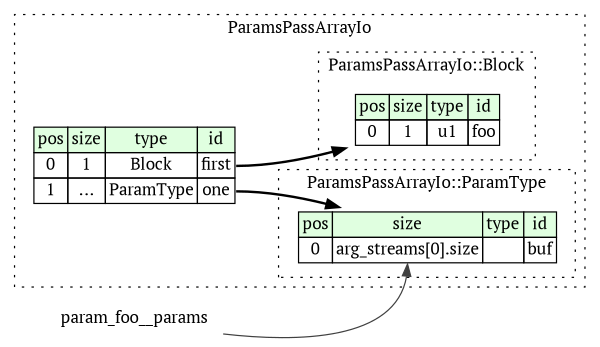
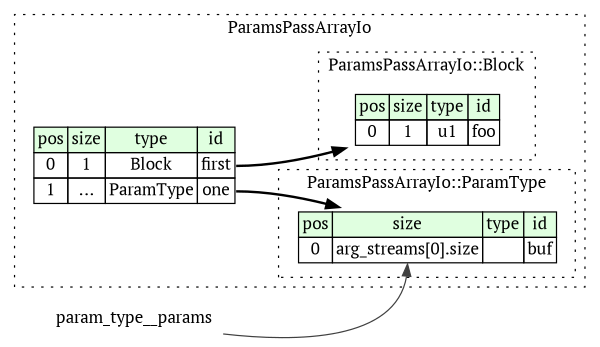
  digraph {
    rankdir=LR
    fontname="PT Serif"
    node [shape=plaintext fontname="PT Serif"]
    edge [style=bold fontname="PT Serif"]
    n1 [label=<<TABLE BORDER="0" CELLBORDER="1" CELLSPACING="0"> 				<TR><TD BGCOLOR="#E0FFE0">pos</TD><TD BGCOLOR="#E0FFE0">size</TD><TD BGCOLOR="#E0FFE0">type</TD><TD BGCOLOR="#E0FFE0">id</TD></TR> 				<TR><TD PORT="foo_pos">0</TD><TD PORT="foo_size">1</TD><TD>u1</TD><TD PORT="foo_type">foo</TD></TR> 			</TABLE>>]
    n2 [label=<<TABLE BORDER="0" CELLBORDER="1" CELLSPACING="0"> 				<TR><TD BGCOLOR="#E0FFE0">pos</TD><TD BGCOLOR="#E0FFE0">size</TD><TD BGCOLOR="#E0FFE0">type</TD><TD BGCOLOR="#E0FFE0">id</TD></TR> 				<TR><TD PORT="buf_pos">0</TD><TD PORT="buf_size">arg_streams[0].size</TD><TD></TD><TD PORT="buf_type">buf</TD></TR> 			</TABLE>>]
    n3 [label=<<TABLE BORDER="0" CELLBORDER="1" CELLSPACING="0"> 			<TR><TD BGCOLOR="#E0FFE0">pos</TD><TD BGCOLOR="#E0FFE0">size</TD><TD BGCOLOR="#E0FFE0">type</TD><TD BGCOLOR="#E0FFE0">id</TD></TR> 			<TR><TD PORT="first_pos">0</TD><TD PORT="first_size">1</TD><TD>Block</TD><TD PORT="first_type">first</TD></TR> 			<TR><TD PORT="one_pos">1</TD><TD PORT="one_size">...</TD><TD>ParamType</TD><TD PORT="one_type">one</TD></TR> 		</TABLE>>]
-   param_type__params [label=param_foo__params]
+   param_type__params
    subgraph cluster_1 {
      label=ParamsPassArrayIo
      style=dotted
      n3
      subgraph cluster_2 {
        label="ParamsPassArrayIo::Block"
        style=dotted
        n1
      }
      subgraph cluster_3 {
        label="ParamsPassArrayIo::ParamType"
        style=dotted
        n2
      }
    }
    n3 -> n1 [tailport=first_type]
    n3 -> n2 [tailport=one_type]
    param_type__params -> n2 [color="#404040" headport=buf_size tailport=arg_streams_type style=""]
  }
